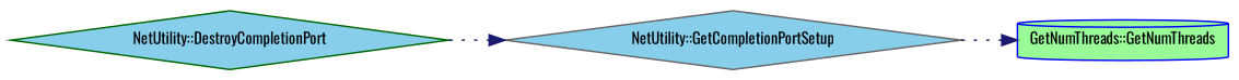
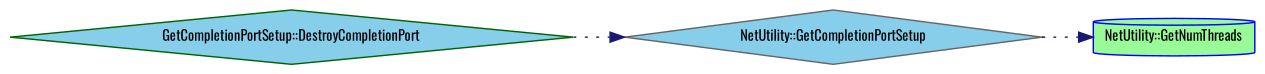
  digraph {
    fontname=Oswald
    rankdir=LR
    node [fillcolor=skyblue fontname=Oswald fontsize=10 shape=diamond style=filled]
    edge [color=midnightblue fontname=Oswald fontsize=10 labelfontname=FreeSans labelfontsize=10 style=dotted]
-   n1 [color=darkgreen fontcolor=black height=0.2 label="NetUtility::DestroyCompletionPort" width=0.4]
+   n1 [color=darkgreen fontcolor=black height=0.2 label="GetCompletionPortSetup::DestroyCompletionPort" width=0.4]
    n2 [color=gray40 height=0.2 label="NetUtility::GetCompletionPortSetup" width=0.4]
-   n3 [color=blue fillcolor=palegreen height=0.2 label="GetNumThreads::GetNumThreads" shape=cylinder width=0.4]
+   n3 [color=blue fillcolor=palegreen height=0.2 label="NetUtility::GetNumThreads" shape=cylinder width=0.4]
    n1 -> n2
    n2 -> n3
  }
